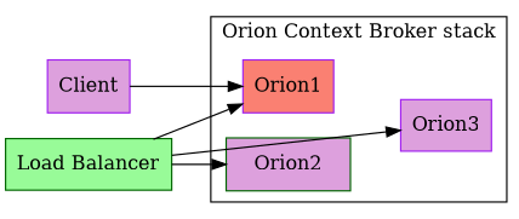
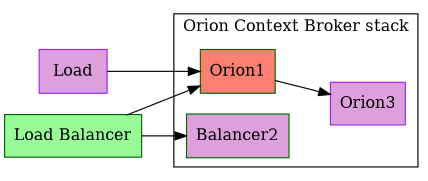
  digraph {
    compound=true
    rankdir=LR
    splines=line
    node [color=purple fillcolor=plum shape=record style=filled]
-   Orion1 [fillcolor=salmon]
-   Orion2 [color=darkgreen]
+   Orion1 [color=darkgreen fillcolor=salmon]
+   Orion2 [color=darkgreen label=Balancer2]
    Orion3
-   Client
+   Client [label=Load]
    "Load Balancer" [color=darkgreen fillcolor=palegreen]
    subgraph cluster_1 {
      label="Orion Context Broker stack"
      Orion1
      Orion2
      Orion3
    }
    Client -> Orion1
    "Load Balancer" -> Orion1
    "Load Balancer" -> Orion2
-   "Load Balancer" -> Orion3
+   Orion1 -> Orion3
  }
